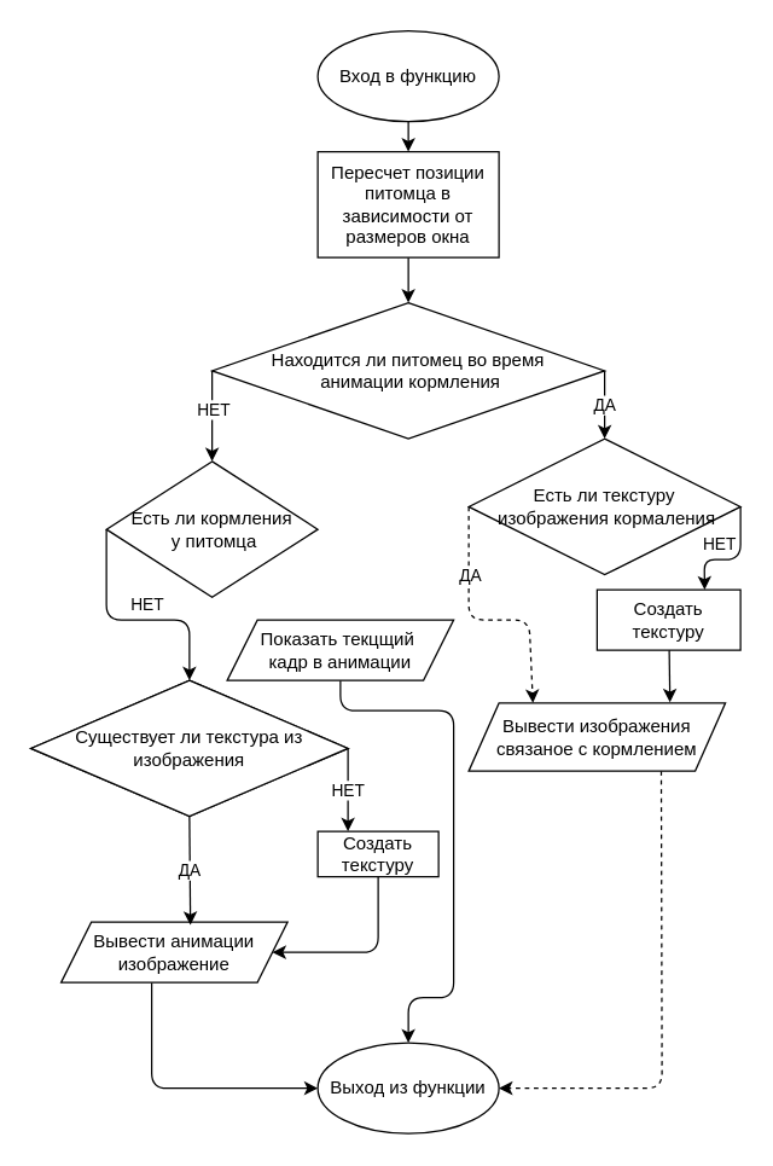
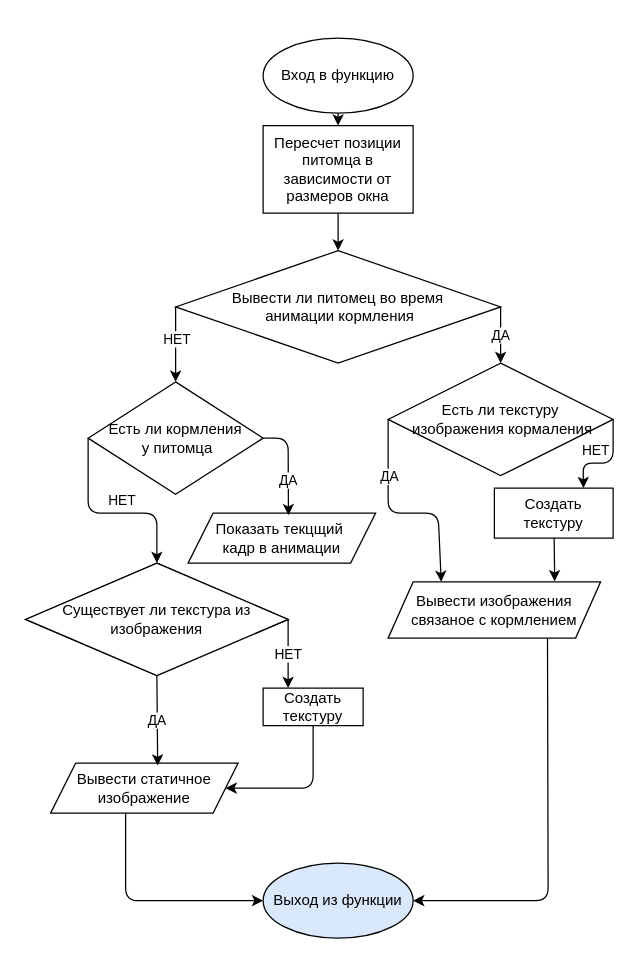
  <mxCell id="0" />
  <mxCell id="1" parent="0" />
  <mxCell id="2" style="edgeStyle=none;html=1;exitX=0.5;exitY=1;exitDx=0;exitDy=0;entryX=0.5;entryY=0;entryDx=0;entryDy=0;" edge="1" parent="1" source="3" target="5"><mxGeometry relative="1" as="geometry"><mxPoint x="270" y="130" as="targetPoint" /></mxGeometry></mxCell>
- <mxCell id="3" value="Вход в функцию" style="ellipse;whiteSpace=wrap;html=1;" vertex="1" parent="1"><mxGeometry x="210" y="20" width="120" height="60" as="geometry" /></mxCell>
+ <mxCell id="3" value="Вход в функцию" style="ellipse;whiteSpace=wrap;html=1;" vertex="1" parent="1"><mxGeometry x="210" y="30" width="120" height="60" as="geometry" /></mxCell>
  <mxCell id="4" value="" style="edgeStyle=none;html=1;" edge="1" parent="1" source="5" target="9"><mxGeometry relative="1" as="geometry" /></mxCell>
  <mxCell id="5" value="Пересчет позиции питомца в зависимости от размеров окна" style="rounded=0;whiteSpace=wrap;html=1;" vertex="1" parent="1"><mxGeometry x="210" y="100" width="120" height="70" as="geometry" /></mxCell>
  <mxCell id="6" style="edgeStyle=none;html=1;exitX=0;exitY=0.5;exitDx=0;exitDy=0;entryX=0.5;entryY=0;entryDx=0;entryDy=0;" edge="1" parent="1" source="9" target="13"><mxGeometry relative="1" as="geometry"><mxPoint x="150" y="310" as="targetPoint" /></mxGeometry></mxCell>
  <mxCell id="7" value="НЕТ" style="edgeLabel;html=1;align=center;verticalAlign=middle;resizable=0;points=[];" vertex="1" connectable="0" parent="6"><mxGeometry x="-0.179" relative="1" as="geometry"><mxPoint as="offset" /></mxGeometry></mxCell>
  <mxCell id="8" value="ДА" style="edgeStyle=none;html=1;exitX=1;exitY=0.5;exitDx=0;exitDy=0;entryX=0.5;entryY=0;entryDx=0;entryDy=0;" edge="1" parent="1" source="9" target="27"><mxGeometry relative="1" as="geometry"><mxPoint x="405" y="310" as="targetPoint" /></mxGeometry></mxCell>
- <mxCell id="9" value="Находится ли питомец во время&lt;br&gt;&amp;nbsp;анимации кормления" style="rhombus;whiteSpace=wrap;rounded=0;html=1;" vertex="1" parent="1"><mxGeometry x="140" y="200" width="260" height="90" as="geometry" /></mxCell>
- <mxCell id="10" style="edgeStyle=none;html=1;exitX=0.75;exitY=1;exitDx=0;exitDy=0;entryX=1;entryY=0.5;entryDx=0;entryDy=0;dashed=1;" edge="1" parent="1" source="11" target="25"><mxGeometry relative="1" as="geometry"><Array as="points"><mxPoint x="438" y="720" /></Array></mxGeometry></mxCell>
+ <mxCell id="9" value="Вывести ли питомец во время&lt;br&gt;&amp;nbsp;анимации кормления" style="rhombus;whiteSpace=wrap;rounded=0;html=1;" vertex="1" parent="1"><mxGeometry x="140" y="200" width="260" height="90" as="geometry" /></mxCell>
+ <mxCell id="10" style="edgeStyle=none;html=1;exitX=0.75;exitY=1;exitDx=0;exitDy=0;entryX=1;entryY=0.5;entryDx=0;entryDy=0;" edge="1" parent="1" source="11" target="25"><mxGeometry relative="1" as="geometry"><Array as="points"><mxPoint x="438" y="720" /></Array></mxGeometry></mxCell>
  <mxCell id="11" value="Вывести изображения связаное с кормлением" style="shape=parallelogram;perimeter=parallelogramPerimeter;whiteSpace=wrap;html=1;fixedSize=1;" vertex="1" parent="1"><mxGeometry x="310" y="465" width="170" height="45" as="geometry" /></mxCell>
  <mxCell id="12" value="НЕТ" style="edgeStyle=none;html=1;entryX=0.5;entryY=0;entryDx=0;entryDy=0;exitX=0;exitY=0.5;exitDx=0;exitDy=0;" edge="1" parent="1" source="13" target="18"><mxGeometry x="0.123" y="10" relative="1" as="geometry"><mxPoint x="60" y="350" as="sourcePoint" /><mxPoint x="80" y="460" as="targetPoint" /><Array as="points"><mxPoint x="70" y="410" /><mxPoint x="125" y="410" /></Array><mxPoint as="offset" /></mxGeometry></mxCell>
  <mxCell id="13" value="Есть ли кормления&lt;br&gt;&amp;nbsp;у питомца" style="rhombus;whiteSpace=wrap;html=1;" vertex="1" parent="1"><mxGeometry x="70" y="305" width="140" height="90" as="geometry" /></mxCell>
  <mxCell id="14" style="edgeStyle=none;html=1;entryX=0;entryY=0.5;entryDx=0;entryDy=0;" edge="1" parent="1" target="25"><mxGeometry relative="1" as="geometry"><mxPoint x="99.997" y="650" as="sourcePoint" /><mxPoint x="263.33" y="690" as="targetPoint" /><Array as="points"><mxPoint x="100" y="720" /></Array></mxGeometry></mxCell>
- <mxCell id="15" value="Вывести анимации изображение" style="shape=parallelogram;perimeter=parallelogramPerimeter;whiteSpace=wrap;html=1;fixedSize=1;" vertex="1" parent="1"><mxGeometry x="40" y="610" width="150" height="40" as="geometry" /></mxCell>
- <mxCell id="16" style="edgeStyle=none;html=1;exitX=0.5;exitY=1;exitDx=0;exitDy=0;entryX=0.5;entryY=0;entryDx=0;entryDy=0;" edge="1" parent="1" source="17" target="25"><mxGeometry relative="1" as="geometry"><Array as="points"><mxPoint x="225" y="470" /><mxPoint x="300" y="470" /><mxPoint x="300" y="660" /><mxPoint x="270" y="660" /></Array></mxGeometry></mxCell>
+ <mxCell id="15" value="Вывести статичное изображение" style="shape=parallelogram;perimeter=parallelogramPerimeter;whiteSpace=wrap;html=1;fixedSize=1;" vertex="1" parent="1"><mxGeometry x="40" y="610" width="150" height="40" as="geometry" /></mxCell>
  <mxCell id="17" value="Показать текцщий&amp;nbsp;&lt;br&gt;кадр в анимации" style="shape=parallelogram;perimeter=parallelogramPerimeter;whiteSpace=wrap;fixedSize=1;html=1;" vertex="1" parent="1"><mxGeometry x="150" y="410" width="150" height="40" as="geometry" /></mxCell>
  <mxCell id="18" value="Существует ли текстура из изображения" style="rhombus;whiteSpace=wrap;html=1;" vertex="1" parent="1"><mxGeometry x="20" y="450" width="210" height="90" as="geometry" /></mxCell>
  <mxCell id="19" value="НЕТ" style="edgeStyle=none;html=1;exitX=1;exitY=0.5;exitDx=0;exitDy=0;" edge="1" parent="1" source="20"><mxGeometry relative="1" as="geometry"><mxPoint x="230" y="550" as="targetPoint" /></mxGeometry></mxCell>
  <mxCell id="20" value="Существует ли текстура из изображения" style="rhombus;whiteSpace=wrap;html=1;" vertex="1" parent="1"><mxGeometry x="20" y="450" width="210" height="90" as="geometry" /></mxCell>
+ <mxCell id="21" value="ДА" style="edgeStyle=none;html=1;exitX=1;exitY=0.5;exitDx=0;exitDy=0;entryX=0.535;entryY=0.041;entryDx=0;entryDy=0;entryPerimeter=0;" edge="1" parent="1" source="13" target="17"><mxGeometry x="0.333" relative="1" as="geometry"><mxPoint x="280" y="460" as="targetPoint" /><Array as="points"><mxPoint x="230" y="350" /></Array><mxPoint as="offset" /></mxGeometry></mxCell>
  <mxCell id="22" style="edgeStyle=none;html=1;entryX=1;entryY=0.5;entryDx=0;entryDy=0;" edge="1" parent="1" source="23" target="15"><mxGeometry relative="1" as="geometry"><Array as="points"><mxPoint x="250" y="630" /></Array></mxGeometry></mxCell>
  <mxCell id="23" value="Создать текстуру" style="rounded=0;whiteSpace=wrap;html=1;" vertex="1" parent="1"><mxGeometry x="210" y="550" width="80" height="30" as="geometry" /></mxCell>
  <mxCell id="24" value="ДА" style="edgeStyle=none;html=1;exitX=0.5;exitY=1;exitDx=0;exitDy=0;entryX=0.571;entryY=0.05;entryDx=0;entryDy=0;entryPerimeter=0;" edge="1" parent="1" source="20" target="15"><mxGeometry relative="1" as="geometry" /></mxCell>
- <mxCell id="25" value="Выход из функции" style="ellipse;whiteSpace=wrap;html=1;" vertex="1" parent="1"><mxGeometry x="210" y="690" width="120" height="60" as="geometry" /></mxCell>
+ <mxCell id="25" value="Выход из функции" style="ellipse;whiteSpace=wrap;html=1;fillColor=#dae8fc;" vertex="1" parent="1"><mxGeometry x="210" y="690" width="120" height="60" as="geometry" /></mxCell>
  <mxCell id="26" value="НЕТ" style="edgeStyle=none;html=1;exitX=1;exitY=0.5;exitDx=0;exitDy=0;entryX=0.75;entryY=0;entryDx=0;entryDy=0;" edge="1" parent="1" source="27" target="31"><mxGeometry x="0.232" y="-10" relative="1" as="geometry"><mxPoint x="490.207" y="400" as="targetPoint" /><Array as="points"><mxPoint x="490" y="370" /><mxPoint x="466" y="370" /></Array><mxPoint as="offset" /></mxGeometry></mxCell>
  <mxCell id="27" value="Есть ли текстуру&lt;br&gt;&amp;nbsp;изображения кормаления" style="rhombus;whiteSpace=wrap;html=1;" vertex="1" parent="1"><mxGeometry x="310" y="290" width="180" height="90" as="geometry" /></mxCell>
- <mxCell id="28" style="edgeStyle=none;html=1;exitX=0;exitY=0.5;exitDx=0;exitDy=0;entryX=0.25;entryY=0;entryDx=0;entryDy=0;dashed=1;" edge="1" parent="1" source="27" target="11"><mxGeometry relative="1" as="geometry"><Array as="points"><mxPoint x="310" y="410" /><mxPoint x="350" y="410" /></Array></mxGeometry></mxCell>
+ <mxCell id="28" style="edgeStyle=none;html=1;exitX=0;exitY=0.5;exitDx=0;exitDy=0;entryX=0.25;entryY=0;entryDx=0;entryDy=0;" edge="1" parent="1" source="27" target="11"><mxGeometry relative="1" as="geometry"><Array as="points"><mxPoint x="310" y="410" /><mxPoint x="350" y="410" /></Array></mxGeometry></mxCell>
  <mxCell id="29" value="ДА" style="edgeLabel;html=1;align=center;verticalAlign=middle;resizable=0;points=[];" vertex="1" connectable="0" parent="28"><mxGeometry x="-0.203" y="-1" relative="1" as="geometry"><mxPoint x="1" y="-23" as="offset" /></mxGeometry></mxCell>
  <mxCell id="30" value="" style="edgeStyle=none;html=1;entryX=0.784;entryY=-0.011;entryDx=0;entryDy=0;entryPerimeter=0;" edge="1" parent="1" source="31" target="11"><mxGeometry relative="1" as="geometry" /></mxCell>
  <mxCell id="31" value="Создать текстуру" style="rounded=0;whiteSpace=wrap;html=1;" vertex="1" parent="1"><mxGeometry x="395" y="390" width="95" height="40" as="geometry" /></mxCell>
